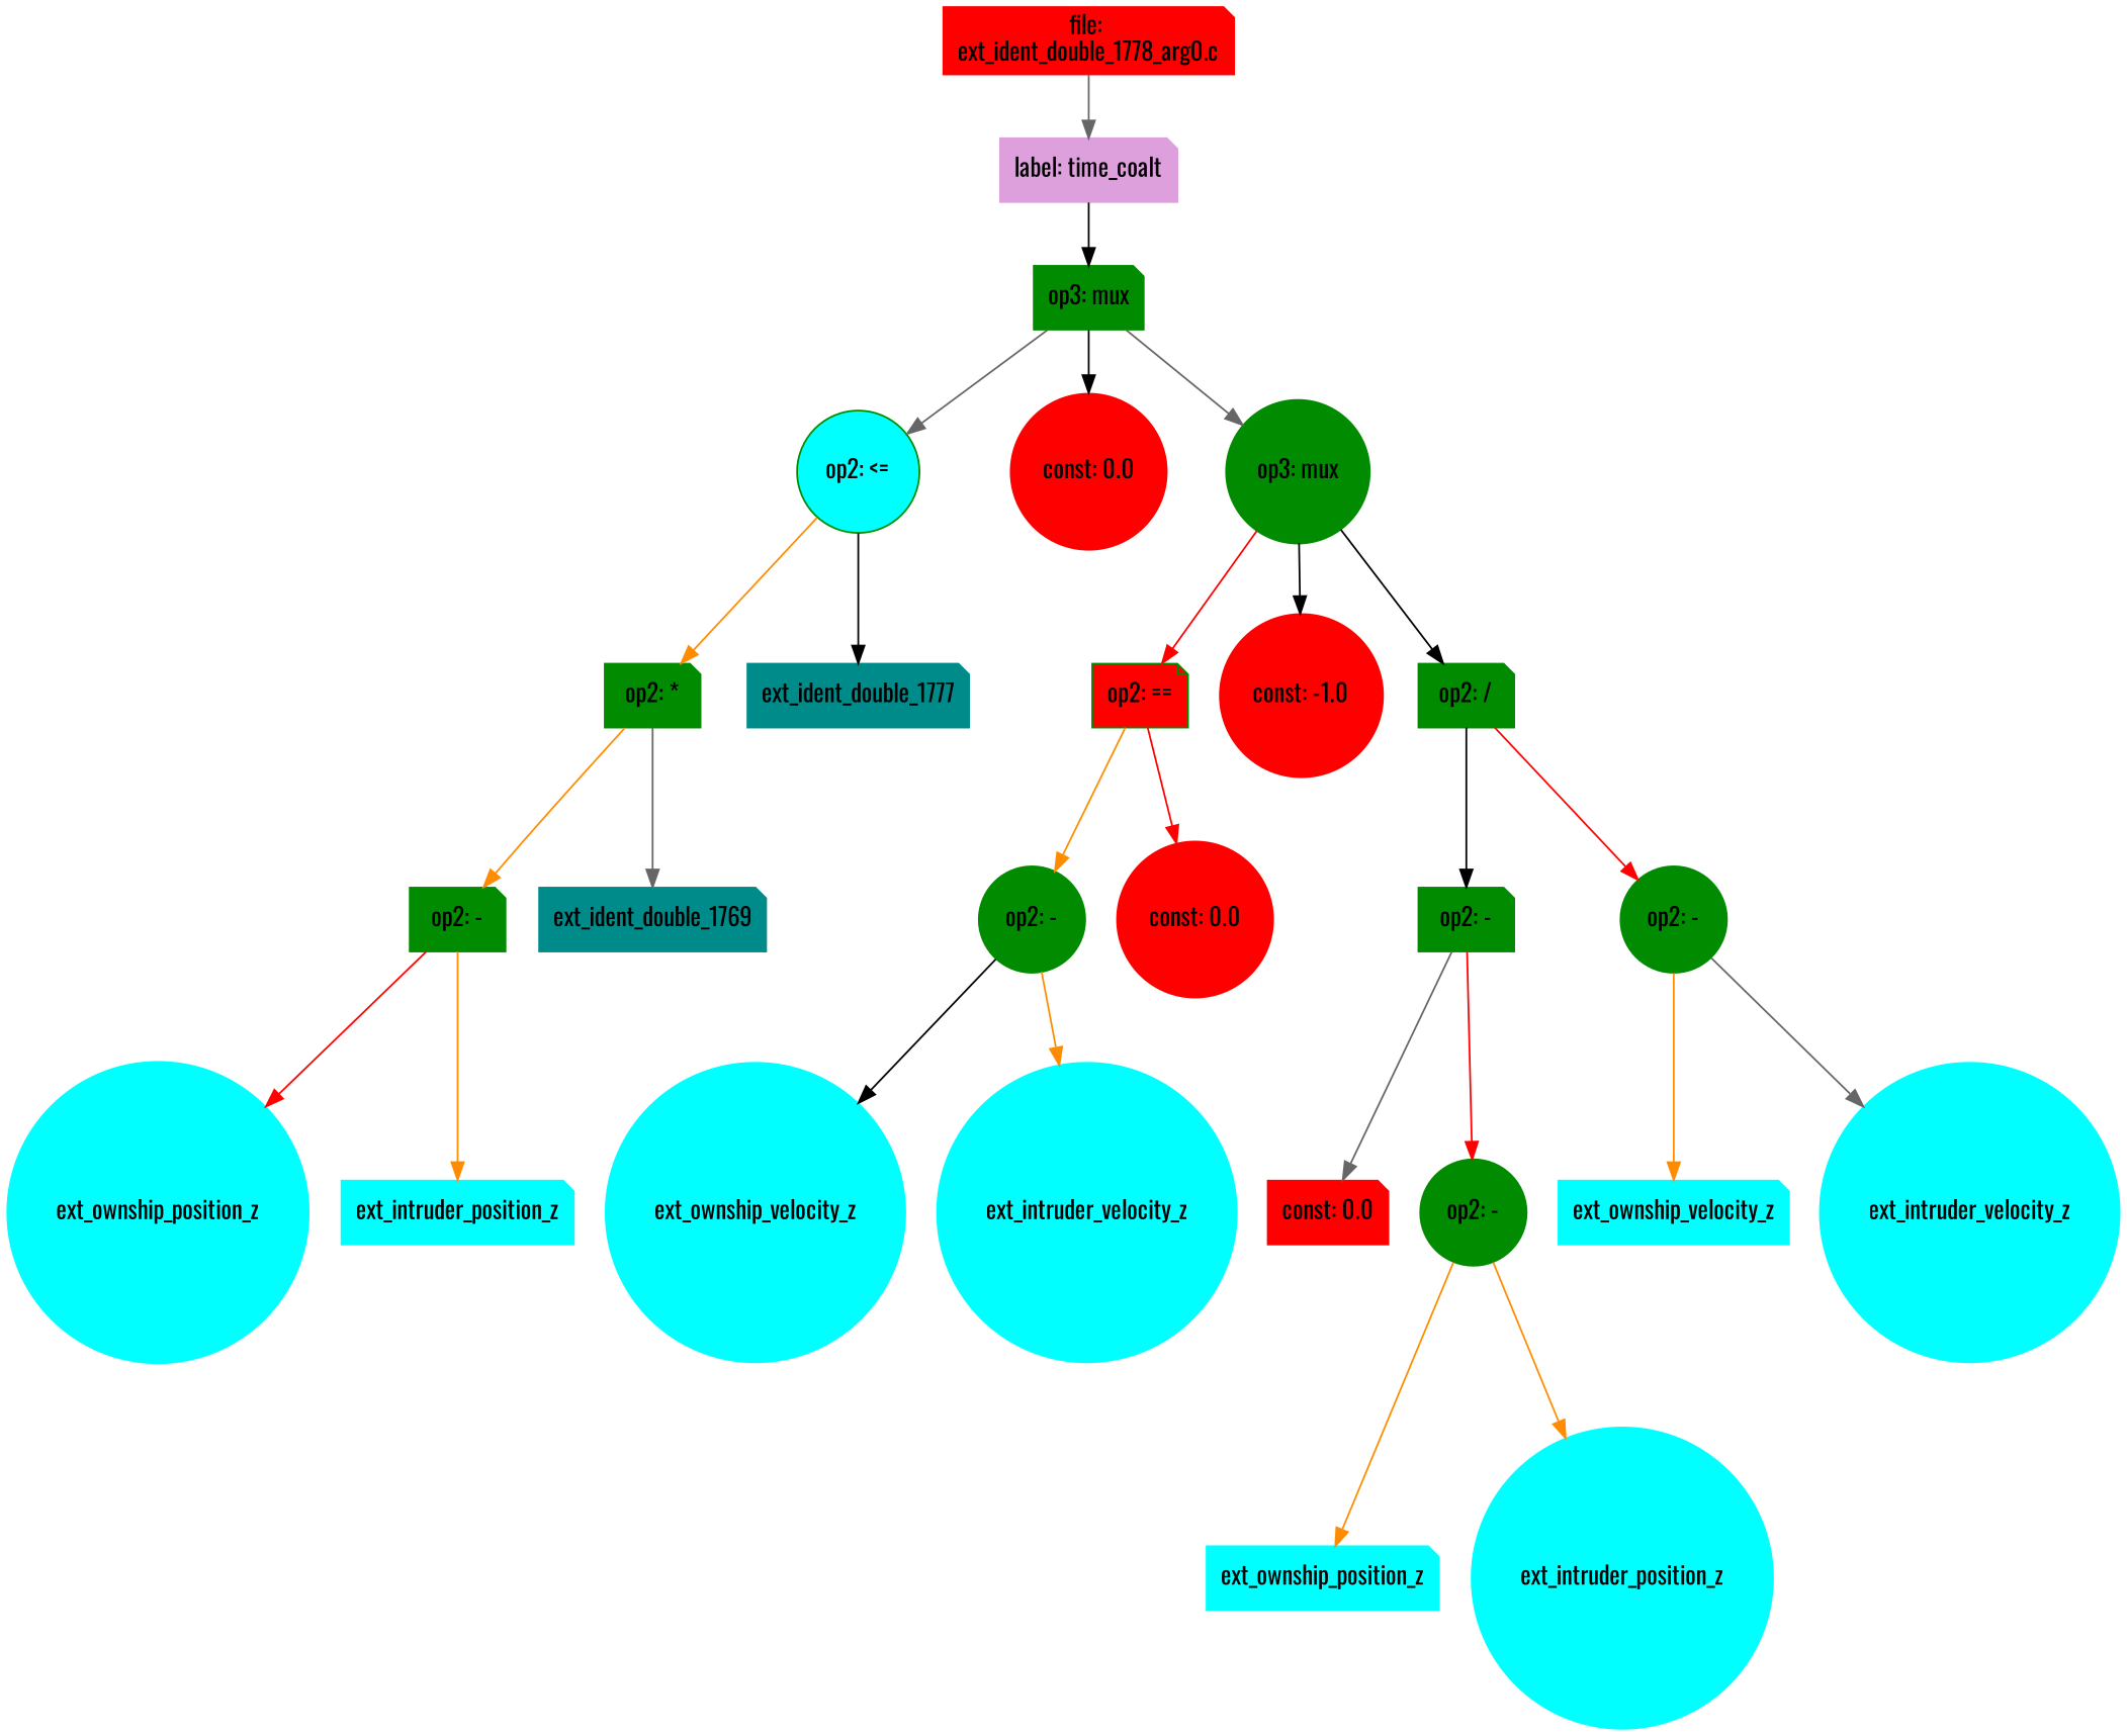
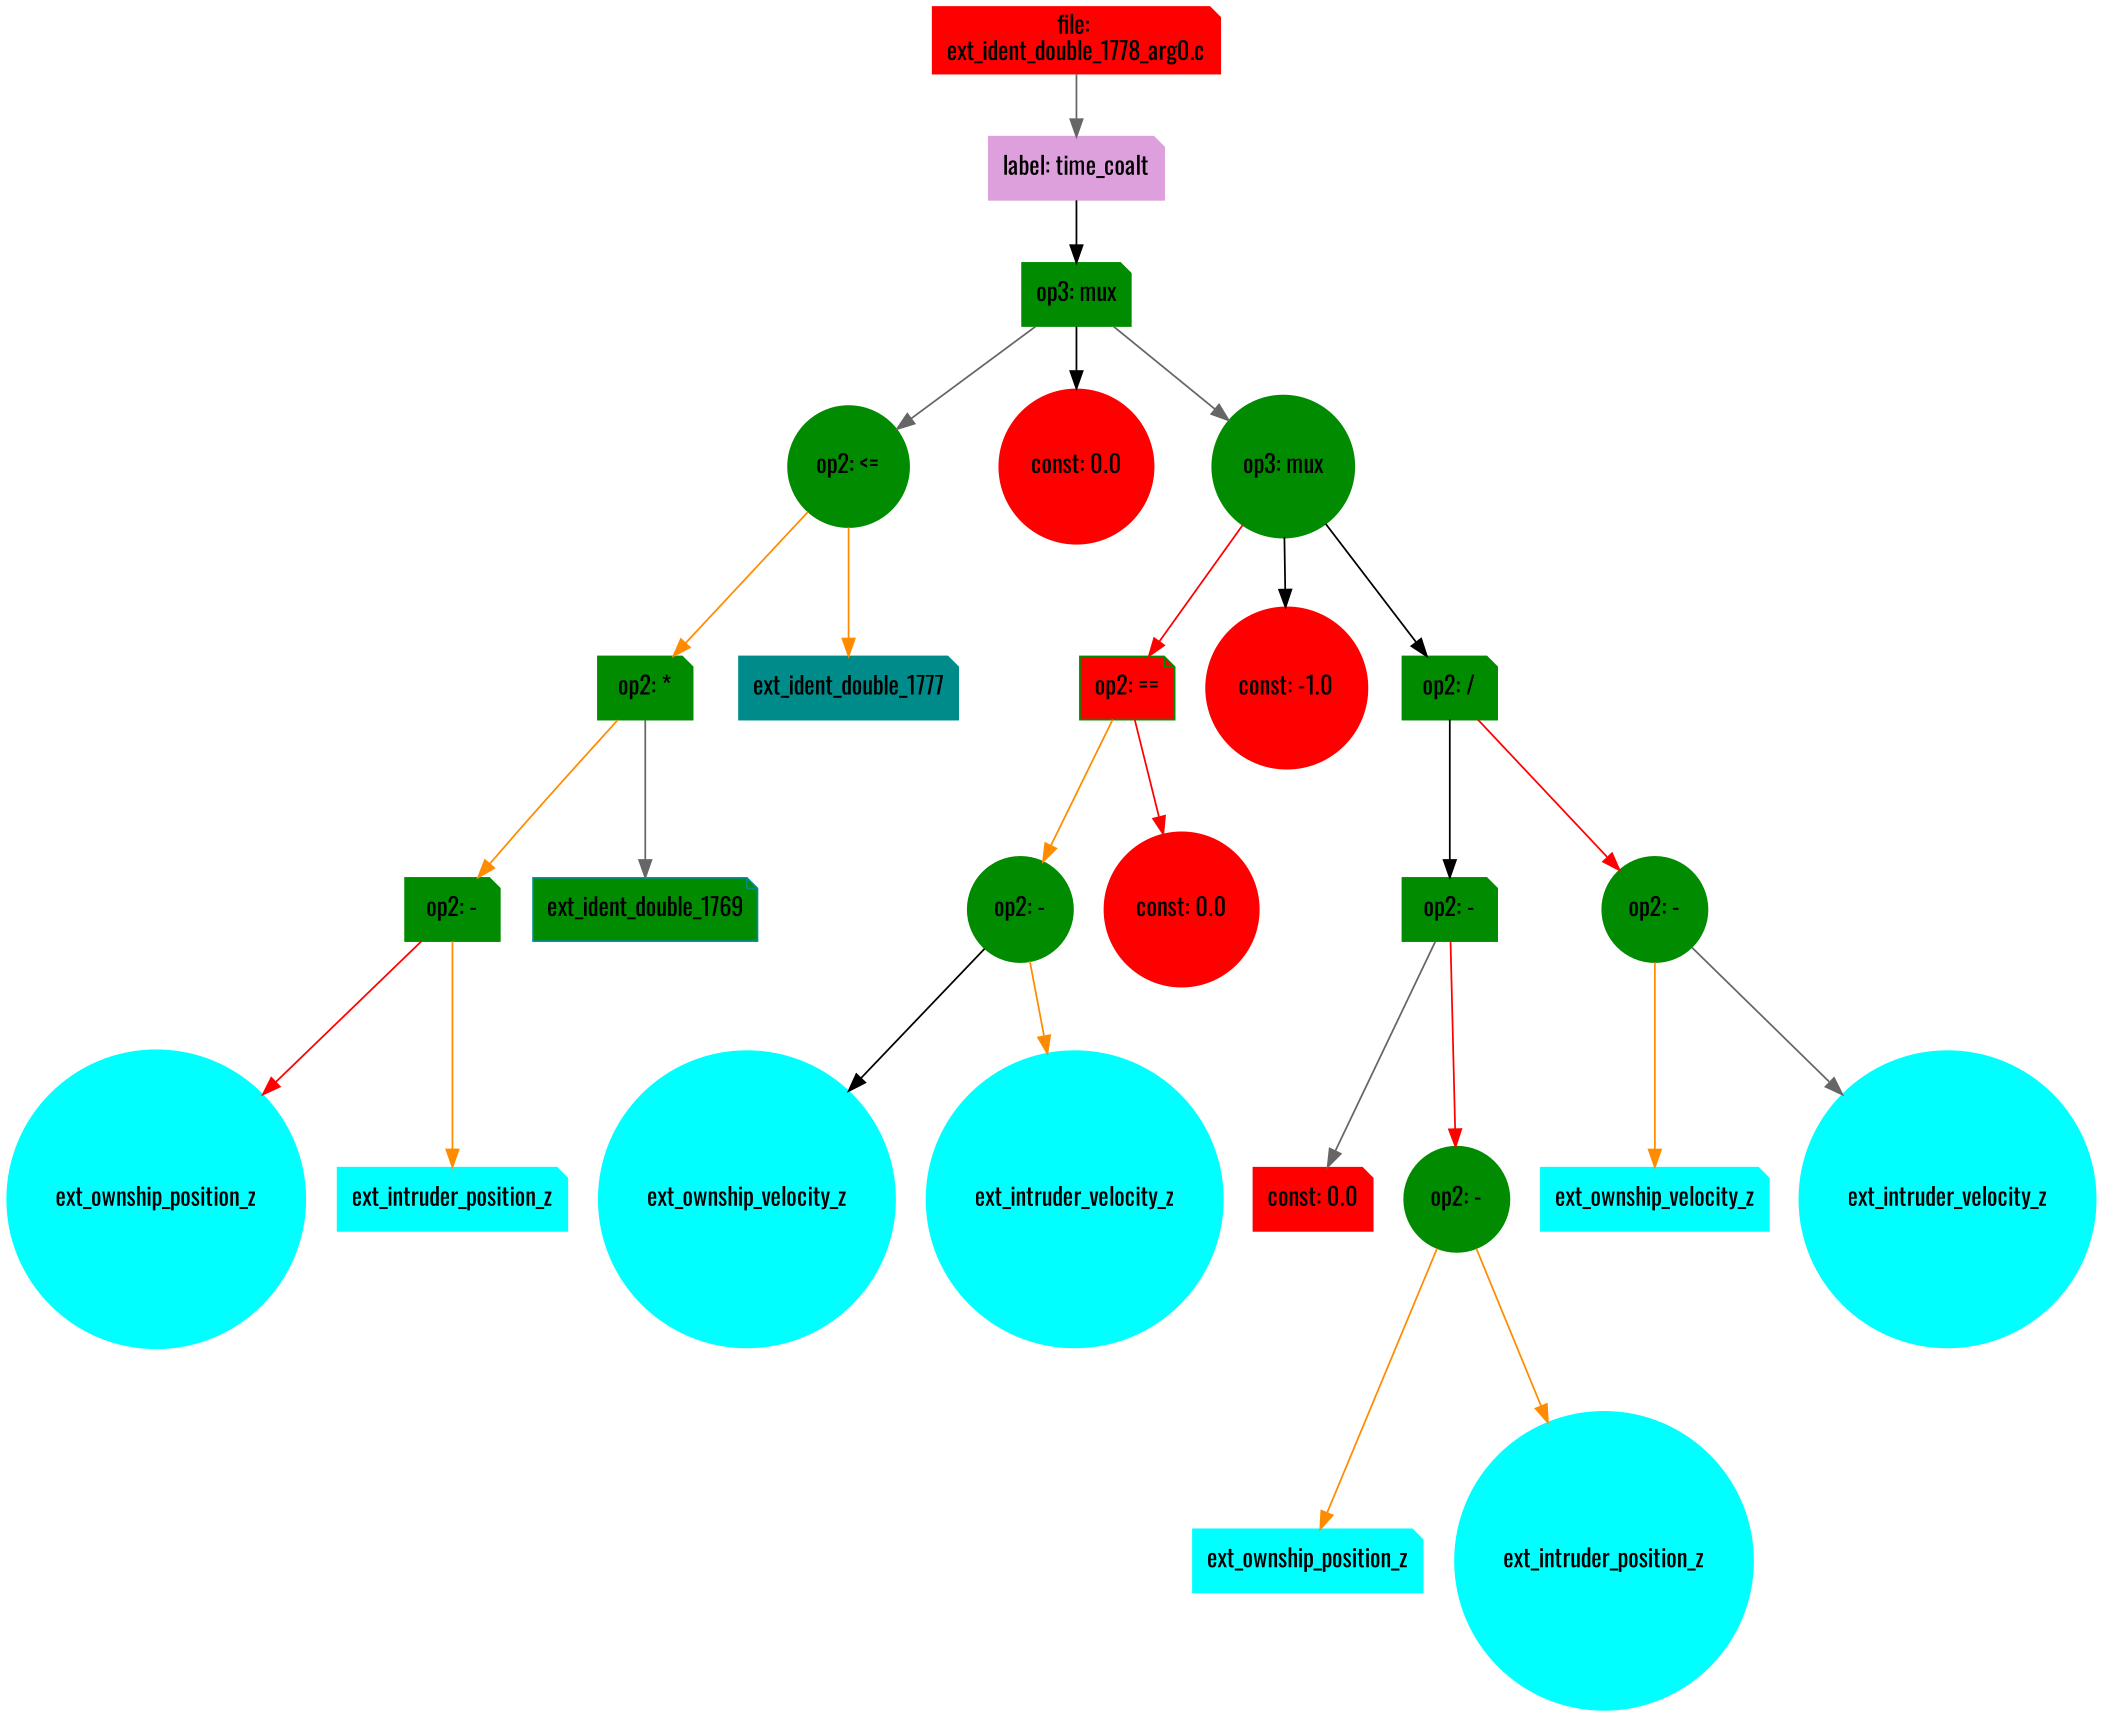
  digraph {
    fontname=Oswald
    node [color=green4 fontname=Oswald shape=note style=filled]
    edge [color=darkorange fontname=Oswald]
    n1 [color=red label="file: \next_ident_double_1778_arg0.c"]
    n2 [color=plum label="label: time_coalt"]
    n3 [label="op3: mux"]
-   n4 [label="op2: <=" shape=circle fillcolor=cyan1]
+   n4 [label="op2: <=" shape=circle]
    n5 [color=red1 label="const: 0.0" shape=circle]
    n6 [label="op3: mux" shape=circle]
    n7 [label="op2: *"]
    n8 [color=cyan4 label=ext_ident_double_1777]
    n9 [fillcolor=red1 label="op2: =="]
    n10 [color=red1 label="const: -1.0" shape=circle]
    n11 [label="op2: /"]
    n12 [label="op2: -"]
-   n13 [color=cyan4 label=ext_ident_double_1769]
+   n13 [color=cyan4 label=ext_ident_double_1769 fillcolor=green4]
    n14 [color=cyan1 label=ext_ownship_position_z shape=circle]
    n15 [color=cyan1 label=ext_intruder_position_z]
    n16 [label="op2: -" shape=circle]
    n17 [color=red1 label="const: 0.0" shape=circle]
    n18 [label="op2: -"]
    n19 [label="op2: -" shape=circle]
    n20 [color=cyan1 label=ext_ownship_velocity_z shape=circle]
    n21 [color=cyan1 label=ext_intruder_velocity_z shape=circle]
    n22 [color=red1 label="const: 0.0"]
    n23 [label="op2: -" shape=circle]
    n24 [color=cyan1 label=ext_ownship_velocity_z]
    n25 [color=cyan1 label=ext_intruder_velocity_z shape=circle]
    n26 [color=cyan1 label=ext_ownship_position_z]
    n27 [color=cyan1 label=ext_intruder_position_z shape=circle]
    n1 -> n2 [color=gray40]
    n2 -> n3 [color=black]
    n3 -> n4 [color=gray40]
    n3 -> n5 [color=black]
    n3 -> n6 [color=gray40]
    n4 -> n7
-   n4 -> n8 [color=black]
+   n4 -> n8
    n6 -> n9 [color=red]
    n6 -> n10 [color=black]
    n6 -> n11 [color=black]
    n7 -> n12
    n7 -> n13 [color=gray40]
    n9 -> n16
    n9 -> n17 [color=red]
    n11 -> n18 [color=black]
    n11 -> n19 [color=red]
    n12 -> n14 [color=red]
    n12 -> n15
    n16 -> n20 [color=black]
    n16 -> n21
    n18 -> n22 [color=gray40]
    n18 -> n23 [color=red]
    n19 -> n24
    n19 -> n25 [color=gray40]
    n23 -> n26
    n23 -> n27
  }
